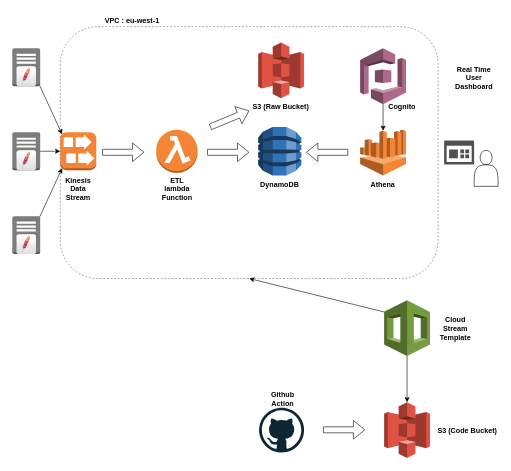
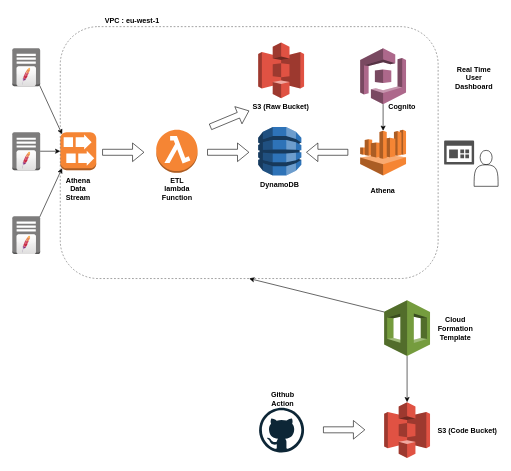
  <mxCell id="0" />
  <mxCell id="1" parent="0" />
  <mxCell id="2" value="" style="outlineConnect=0;dashed=0;verticalLabelPosition=bottom;verticalAlign=top;align=center;html=1;shape=mxgraph.aws3.kinesis_streams;fillColor=#F58534;gradientColor=none;" vertex="1" parent="1"><mxGeometry x="100" y="220" width="60" height="63" as="geometry" /></mxCell>
  <mxCell id="3" value="" style="outlineConnect=0;dashed=0;verticalLabelPosition=bottom;verticalAlign=top;align=center;html=1;shape=mxgraph.aws3.lambda_function;fillColor=#F58534;gradientColor=none;" vertex="1" parent="1"><mxGeometry x="260" y="215.5" width="69" height="72" as="geometry" /></mxCell>
  <mxCell id="4" value="" style="outlineConnect=0;dashed=0;verticalLabelPosition=bottom;verticalAlign=top;align=center;html=1;shape=mxgraph.aws3.dynamo_db;fillColor=#2E73B8;gradientColor=none;" vertex="1" parent="1"><mxGeometry x="430" y="211" width="72" height="81" as="geometry" /></mxCell>
  <mxCell id="5" value="" style="outlineConnect=0;dashed=0;verticalLabelPosition=bottom;verticalAlign=top;align=center;html=1;shape=mxgraph.aws3.athena;fillColor=#F58534;gradientColor=none;" vertex="1" parent="1"><mxGeometry x="600" y="215.5" width="76.5" height="76.5" as="geometry" /></mxCell>
  <mxCell id="6" value="" style="shape=actor;whiteSpace=wrap;html=1;" vertex="1" parent="1"><mxGeometry x="790" y="250" width="40" height="60" as="geometry" /></mxCell>
  <mxCell id="7" value="" style="sketch=0;pointerEvents=1;shadow=0;dashed=0;html=1;strokeColor=none;labelPosition=center;verticalLabelPosition=bottom;verticalAlign=top;align=center;fillColor=#505050;shape=mxgraph.mscae.intune.dashboard" vertex="1" parent="1"><mxGeometry x="740" y="233.75" width="50" height="40" as="geometry" /></mxCell>
  <mxCell id="8" value="" style="shape=flexArrow;endArrow=classic;html=1;rounded=0;" edge="1" parent="1"><mxGeometry width="50" height="50" relative="1" as="geometry"><mxPoint x="170" y="253.25" as="sourcePoint" /><mxPoint x="240" y="253.25" as="targetPoint" /></mxGeometry></mxCell>
  <mxCell id="9" value="" style="shape=flexArrow;endArrow=classic;html=1;rounded=0;" edge="1" parent="1"><mxGeometry width="50" height="50" relative="1" as="geometry"><mxPoint x="345" y="253.25" as="sourcePoint" /><mxPoint x="415" y="253.25" as="targetPoint" /></mxGeometry></mxCell>
  <mxCell id="10" value="" style="shape=flexArrow;endArrow=classic;html=1;rounded=0;" edge="1" parent="1"><mxGeometry width="50" height="50" relative="1" as="geometry"><mxPoint x="580" y="253.25" as="sourcePoint" /><mxPoint x="510" y="253.25" as="targetPoint" /></mxGeometry></mxCell>
- <mxCell id="11" value="Kinesis Data Stream" style="text;html=1;strokeColor=none;fillColor=none;align=center;verticalAlign=middle;whiteSpace=wrap;rounded=0;fontStyle=1" vertex="1" parent="1"><mxGeometry x="100" y="300" width="60" height="30" as="geometry" /></mxCell>
+ <mxCell id="11" value="Athena Data Stream" style="text;html=1;strokeColor=none;fillColor=none;align=center;verticalAlign=middle;whiteSpace=wrap;rounded=0;fontStyle=1" vertex="1" parent="1"><mxGeometry x="100" y="300" width="60" height="30" as="geometry" /></mxCell>
  <mxCell id="12" value="ETL lambda Function" style="text;html=1;strokeColor=none;fillColor=none;align=center;verticalAlign=middle;whiteSpace=wrap;rounded=0;fontStyle=1" vertex="1" parent="1"><mxGeometry x="264.5" y="300" width="60" height="30" as="geometry" /></mxCell>
  <mxCell id="13" value="DynamoDB" style="text;html=1;strokeColor=none;fillColor=none;align=center;verticalAlign=middle;whiteSpace=wrap;rounded=0;fontStyle=1" vertex="1" parent="1"><mxGeometry x="436" y="292" width="60" height="30" as="geometry" /></mxCell>
- <mxCell id="14" value="Athena" style="text;html=1;strokeColor=none;fillColor=none;align=center;verticalAlign=middle;whiteSpace=wrap;rounded=0;fontStyle=1" vertex="1" parent="1"><mxGeometry x="608.25" y="292" width="60" height="30" as="geometry" /></mxCell>
+ <mxCell id="14" value="Athena" style="text;html=1;strokeColor=none;fillColor=none;align=center;verticalAlign=middle;whiteSpace=wrap;rounded=0;fontStyle=1" vertex="1" parent="1"><mxGeometry x="608.25" y="302" width="60" height="30" as="geometry" /></mxCell>
  <mxCell id="15" value="" style="outlineConnect=0;dashed=0;verticalLabelPosition=bottom;verticalAlign=top;align=center;html=1;shape=mxgraph.aws3.traditional_server;fillColor=#7D7C7C;gradientColor=none;" vertex="1" parent="1"><mxGeometry x="20" y="80" width="46.5" height="63" as="geometry" /></mxCell>
  <mxCell id="16" value="" style="outlineConnect=0;dashed=0;verticalLabelPosition=bottom;verticalAlign=top;align=center;html=1;shape=mxgraph.aws3.traditional_server;fillColor=#7D7C7C;gradientColor=none;" vertex="1" parent="1"><mxGeometry x="20" y="220" width="46.5" height="63" as="geometry" /></mxCell>
  <mxCell id="17" value="" style="outlineConnect=0;dashed=0;verticalLabelPosition=bottom;verticalAlign=top;align=center;html=1;shape=mxgraph.aws3.traditional_server;fillColor=#7D7C7C;gradientColor=none;" vertex="1" parent="1"><mxGeometry x="20" y="360" width="46.5" height="63" as="geometry" /></mxCell>
  <mxCell id="18" value="" style="endArrow=classic;html=1;rounded=0;exitX=0.98;exitY=0.98;exitDx=0;exitDy=0;exitPerimeter=0;entryX=0.05;entryY=0.05;entryDx=0;entryDy=0;entryPerimeter=0;" edge="1" parent="1" source="15" target="2"><mxGeometry width="50" height="50" relative="1" as="geometry"><mxPoint x="390" y="290" as="sourcePoint" /><mxPoint x="440" y="240" as="targetPoint" /></mxGeometry></mxCell>
  <mxCell id="19" value="" style="endArrow=classic;html=1;rounded=0;exitX=1;exitY=0.5;exitDx=0;exitDy=0;exitPerimeter=0;entryX=0;entryY=0.5;entryDx=0;entryDy=0;entryPerimeter=0;" edge="1" parent="1" source="16" target="2"><mxGeometry width="50" height="50" relative="1" as="geometry"><mxPoint x="75.57" y="151.74" as="sourcePoint" /><mxPoint x="113" y="233.15" as="targetPoint" /></mxGeometry></mxCell>
  <mxCell id="20" value="" style="endArrow=classic;html=1;rounded=0;exitX=0.98;exitY=0.02;exitDx=0;exitDy=0;exitPerimeter=0;entryX=0.05;entryY=0.95;entryDx=0;entryDy=0;entryPerimeter=0;" edge="1" parent="1" source="17" target="2"><mxGeometry width="50" height="50" relative="1" as="geometry"><mxPoint x="85.57" y="161.74" as="sourcePoint" /><mxPoint x="123" y="243.15" as="targetPoint" /></mxGeometry></mxCell>
  <mxCell id="21" value="" style="dashed=0;outlineConnect=0;html=1;align=center;labelPosition=center;verticalLabelPosition=bottom;verticalAlign=top;shape=mxgraph.webicons.apache;gradientColor=#DFDEDE" vertex="1" parent="1"><mxGeometry x="27.05" y="110" width="32.4" height="33" as="geometry" /></mxCell>
  <mxCell id="22" value="" style="dashed=0;outlineConnect=0;html=1;align=center;labelPosition=center;verticalLabelPosition=bottom;verticalAlign=top;shape=mxgraph.webicons.apache;gradientColor=#DFDEDE" vertex="1" parent="1"><mxGeometry x="27.05" y="250" width="32.4" height="33" as="geometry" /></mxCell>
  <mxCell id="23" value="" style="dashed=0;outlineConnect=0;html=1;align=center;labelPosition=center;verticalLabelPosition=bottom;verticalAlign=top;shape=mxgraph.webicons.apache;gradientColor=#DFDEDE" vertex="1" parent="1"><mxGeometry x="27.05" y="390" width="32.4" height="33" as="geometry" /></mxCell>
  <mxCell id="24" value="" style="rounded=1;whiteSpace=wrap;html=1;fillColor=none;fontColor=#333333;strokeColor=#666666;dashed=1;fontStyle=0" vertex="1" parent="1"><mxGeometry x="100" y="43.75" width="630" height="420" as="geometry" /></mxCell>
  <mxCell id="25" value="VPC : eu-west-1" style="text;html=1;strokeColor=none;fillColor=none;align=center;verticalAlign=middle;whiteSpace=wrap;rounded=0;dashed=1;fontStyle=1" vertex="1" parent="1"><mxGeometry x="160" y="20" width="120" height="30" as="geometry" /></mxCell>
  <mxCell id="26" value="" style="outlineConnect=0;dashed=0;verticalLabelPosition=bottom;verticalAlign=top;align=center;html=1;shape=mxgraph.aws3.s3;fillColor=#E05243;gradientColor=none;" vertex="1" parent="1"><mxGeometry x="430" y="70" width="76.5" height="93" as="geometry" /></mxCell>
  <mxCell id="27" value="S3 (Raw Bucket)" style="text;html=1;strokeColor=none;fillColor=none;align=center;verticalAlign=middle;whiteSpace=wrap;rounded=0;dashed=1;fontStyle=1" vertex="1" parent="1"><mxGeometry x="416.25" y="163" width="104" height="30" as="geometry" /></mxCell>
  <mxCell id="28" value="" style="outlineConnect=0;dashed=0;verticalLabelPosition=bottom;verticalAlign=top;align=center;html=1;shape=mxgraph.aws3.cloudformation;fillColor=#759C3E;gradientColor=none;" vertex="1" parent="1"><mxGeometry x="640" y="500" width="76.5" height="93" as="geometry" /></mxCell>
  <mxCell id="29" value="Real Time User Dashboard" style="text;html=1;strokeColor=none;fillColor=none;align=center;verticalAlign=middle;whiteSpace=wrap;rounded=0;dashed=1;fontStyle=1" vertex="1" parent="1"><mxGeometry x="760" y="115" width="60" height="30" as="geometry" /></mxCell>
  <mxCell id="30" value="" style="shape=flexArrow;endArrow=classic;html=1;rounded=0;" edge="1" parent="1"><mxGeometry width="50" height="50" relative="1" as="geometry"><mxPoint x="350" y="211" as="sourcePoint" /><mxPoint x="415" y="184" as="targetPoint" /></mxGeometry></mxCell>
- <mxCell id="31" value="Cloud Stream Template" style="text;html=1;strokeColor=none;fillColor=none;align=center;verticalAlign=middle;whiteSpace=wrap;rounded=0;dashed=1;fontStyle=1" vertex="1" parent="1"><mxGeometry x="729.13" y="531.5" width="60" height="30" as="geometry" /></mxCell>
+ <mxCell id="31" value="Cloud Formation Template" style="text;html=1;strokeColor=none;fillColor=none;align=center;verticalAlign=middle;whiteSpace=wrap;rounded=0;dashed=1;fontStyle=1" vertex="1" parent="1"><mxGeometry x="729.13" y="531.5" width="60" height="30" as="geometry" /></mxCell>
  <mxCell id="32" value="" style="outlineConnect=0;dashed=0;verticalLabelPosition=bottom;verticalAlign=top;align=center;html=1;shape=mxgraph.aws3.s3;fillColor=#E05243;gradientColor=none;" vertex="1" parent="1"><mxGeometry x="640" y="670" width="76.5" height="93" as="geometry" /></mxCell>
  <mxCell id="33" value="S3 (Code Bucket)" style="text;html=1;strokeColor=none;fillColor=none;align=center;verticalAlign=middle;whiteSpace=wrap;rounded=0;dashed=1;fontStyle=1" vertex="1" parent="1"><mxGeometry x="728.25" y="701.5" width="101.75" height="30" as="geometry" /></mxCell>
  <mxCell id="34" value="" style="endArrow=classic;html=1;rounded=0;entryX=0.5;entryY=0;entryDx=0;entryDy=0;entryPerimeter=0;" edge="1" parent="1" source="28" target="32"><mxGeometry width="50" height="50" relative="1" as="geometry"><mxPoint x="390" y="460" as="sourcePoint" /><mxPoint x="440" y="410" as="targetPoint" /></mxGeometry></mxCell>
  <mxCell id="35" value="" style="endArrow=classic;html=1;rounded=0;entryX=0.5;entryY=1;entryDx=0;entryDy=0;exitX=0;exitY=0.21;exitDx=0;exitDy=0;exitPerimeter=0;" edge="1" parent="1" source="28" target="24"><mxGeometry width="50" height="50" relative="1" as="geometry"><mxPoint x="390" y="460" as="sourcePoint" /><mxPoint x="440" y="410" as="targetPoint" /></mxGeometry></mxCell>
  <mxCell id="36" value="" style="dashed=0;outlineConnect=0;html=1;align=center;labelPosition=center;verticalLabelPosition=bottom;verticalAlign=top;shape=mxgraph.weblogos.github;fillColor=none;" vertex="1" parent="1"><mxGeometry x="431.5" y="679" width="75" height="75" as="geometry" /></mxCell>
  <mxCell id="37" value="Github Action" style="text;html=1;strokeColor=none;fillColor=none;align=center;verticalAlign=middle;whiteSpace=wrap;rounded=0;dashed=1;fontStyle=1" vertex="1" parent="1"><mxGeometry x="434.75" y="649" width="71.75" height="30" as="geometry" /></mxCell>
  <mxCell id="38" value="" style="shape=flexArrow;endArrow=classic;html=1;rounded=0;" edge="1" parent="1"><mxGeometry width="50" height="50" relative="1" as="geometry"><mxPoint x="538.25" y="716" as="sourcePoint" /><mxPoint x="608.25" y="716" as="targetPoint" /></mxGeometry></mxCell>
  <mxCell id="39" value="" style="outlineConnect=0;dashed=0;verticalLabelPosition=bottom;verticalAlign=top;align=center;html=1;shape=mxgraph.aws3.cognito;fillColor=#AD688B;gradientColor=none;" vertex="1" parent="1"><mxGeometry x="600" y="80" width="76.5" height="93" as="geometry" /></mxCell>
  <mxCell id="40" value="" style="endArrow=classic;html=1;rounded=0;entryX=0.5;entryY=0.025;entryDx=0;entryDy=0;entryPerimeter=0;exitX=0.5;exitY=1;exitDx=0;exitDy=0;exitPerimeter=0;" edge="1" parent="1" source="39" target="5"><mxGeometry width="50" height="50" relative="1" as="geometry"><mxPoint x="390" y="350" as="sourcePoint" /><mxPoint x="440" y="300" as="targetPoint" /></mxGeometry></mxCell>
  <mxCell id="41" value="Cognito" style="text;html=1;strokeColor=none;fillColor=none;align=center;verticalAlign=middle;whiteSpace=wrap;rounded=0;dashed=1;fontStyle=1" vertex="1" parent="1"><mxGeometry x="640" y="163" width="60" height="30" as="geometry" /></mxCell>
